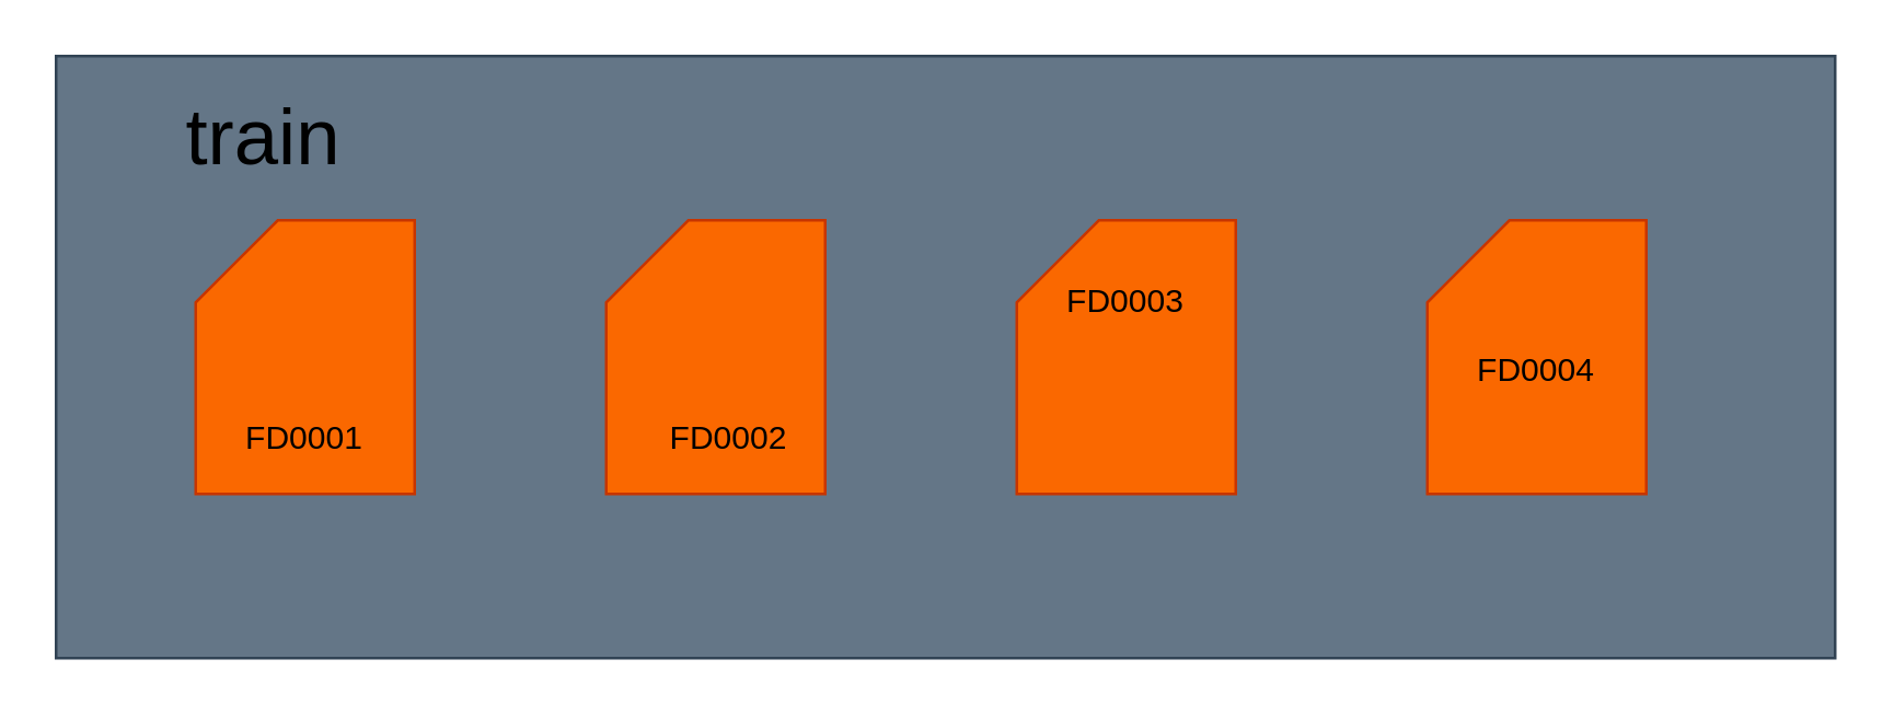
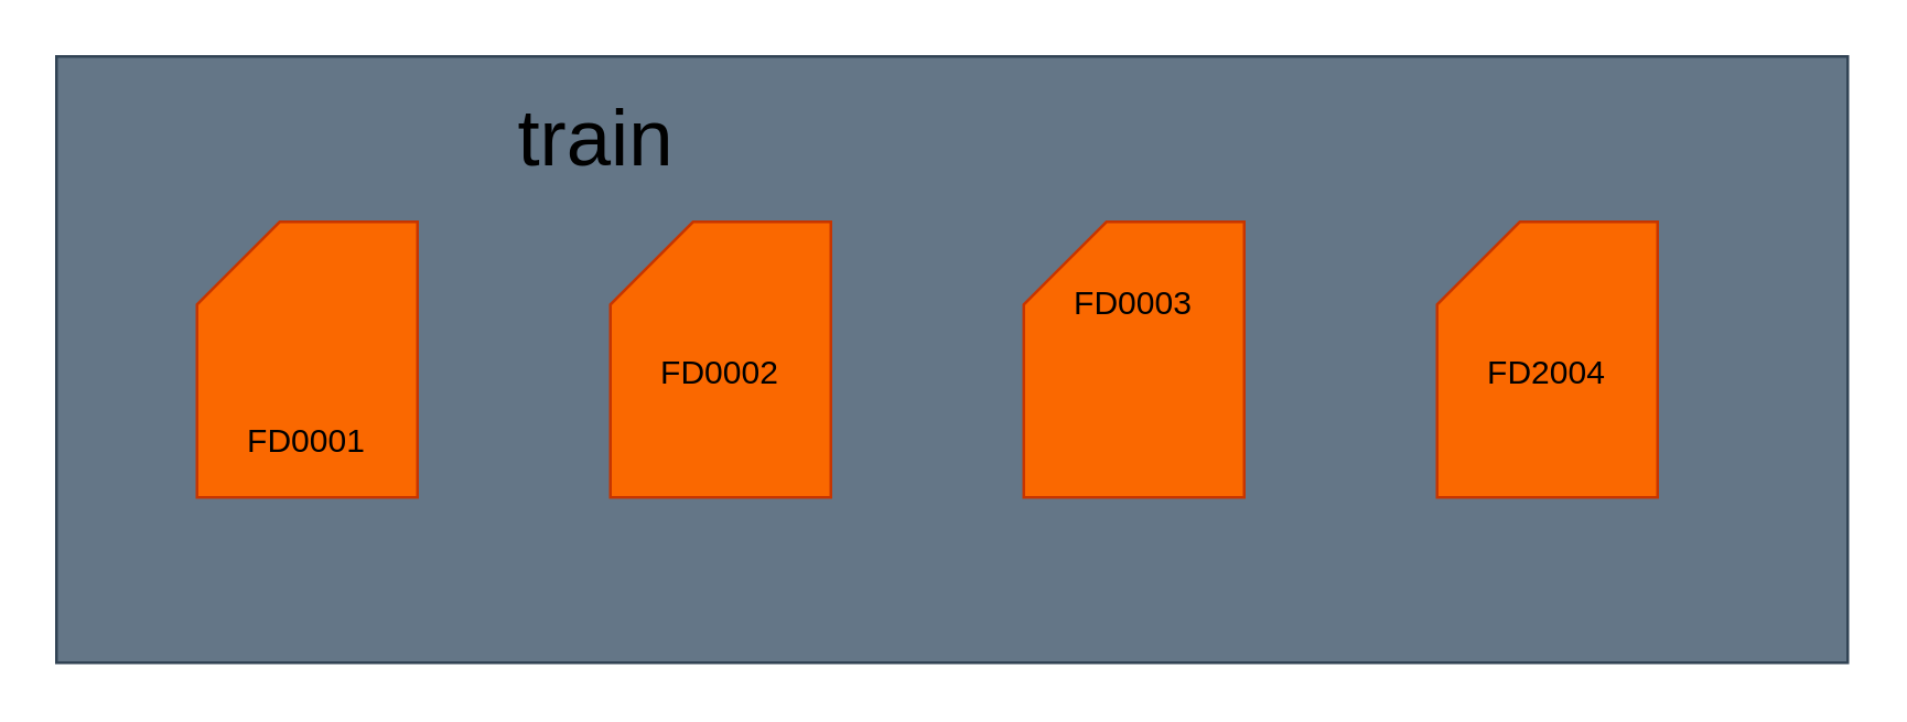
  <mxCell id="0" />
  <mxCell id="1" parent="0" />
  <mxCell id="2" value="" style="rounded=0;whiteSpace=wrap;html=1;fillStyle=auto;fillColor=#647687;fontColor=#ffffff;strokeColor=#314354;" vertex="1" parent="1"><mxGeometry x="20" y="20" width="650" height="220" as="geometry" /></mxCell>
  <mxCell id="3" value="" style="shape=card;whiteSpace=wrap;html=1;fillColor=#fa6800;strokeColor=#C73500;fontColor=#000000;" vertex="1" parent="1"><mxGeometry x="71" y="80" width="80" height="100" as="geometry" /></mxCell>
  <mxCell id="4" value="" style="shape=card;whiteSpace=wrap;html=1;fillColor=#fa6800;strokeColor=#C73500;fontColor=#000000;" vertex="1" parent="1"><mxGeometry x="221" y="80" width="80" height="100" as="geometry" /></mxCell>
  <mxCell id="5" value="" style="shape=card;whiteSpace=wrap;html=1;fillColor=#fa6800;strokeColor=#C73500;fontColor=#000000;" vertex="1" parent="1"><mxGeometry x="371" y="80" width="80" height="100" as="geometry" /></mxCell>
  <mxCell id="6" value="" style="shape=card;whiteSpace=wrap;html=1;fillColor=#fa6800;fontColor=#000000;strokeColor=#C73500;" vertex="1" parent="1"><mxGeometry x="521" y="80" width="80" height="100" as="geometry" /></mxCell>
- <mxCell id="7" value="&lt;div&gt;&lt;font style=&quot;font-size: 29px;&quot;&gt;train&lt;/font&gt;&lt;/div&gt;" style="text;html=1;strokeColor=none;fillColor=none;align=center;verticalAlign=middle;whiteSpace=wrap;rounded=0;" vertex="1" parent="1"><mxGeometry x="31" y="30" width="130" height="40" as="geometry" /></mxCell>
+ <mxCell id="7" value="&lt;div&gt;&lt;font style=&quot;font-size: 29px;&quot;&gt;train&lt;/font&gt;&lt;/div&gt;" style="text;html=1;strokeColor=none;fillColor=none;align=center;verticalAlign=middle;whiteSpace=wrap;rounded=0;" vertex="1" parent="1"><mxGeometry x="151" y="30" width="130" height="40" as="geometry" /></mxCell>
  <mxCell id="8" value="FD0001" style="text;html=1;strokeColor=none;fillColor=none;align=center;verticalAlign=middle;whiteSpace=wrap;rounded=0;" vertex="1" parent="1"><mxGeometry x="81" y="145" width="60" height="30" as="geometry" /></mxCell>
- <mxCell id="9" value="FD0002" style="text;html=1;strokeColor=none;fillColor=none;align=center;verticalAlign=middle;whiteSpace=wrap;rounded=0;" vertex="1" parent="1"><mxGeometry x="236" y="145" width="60" height="30" as="geometry" /></mxCell>
+ <mxCell id="9" value="FD0002" style="text;html=1;strokeColor=none;fillColor=none;align=center;verticalAlign=middle;whiteSpace=wrap;rounded=0;" vertex="1" parent="1"><mxGeometry x="231" y="120" width="60" height="30" as="geometry" /></mxCell>
  <mxCell id="10" value="FD0003" style="text;html=1;strokeColor=none;fillColor=none;align=center;verticalAlign=middle;whiteSpace=wrap;rounded=0;" vertex="1" parent="1"><mxGeometry x="381" y="95" width="60" height="30" as="geometry" /></mxCell>
- <mxCell id="11" value="FD0004" style="text;html=1;strokeColor=none;fillColor=none;align=center;verticalAlign=middle;whiteSpace=wrap;rounded=0;" vertex="1" parent="1"><mxGeometry x="531" y="120" width="60" height="30" as="geometry" /></mxCell>
+ <mxCell id="11" value="FD2004" style="text;html=1;strokeColor=none;fillColor=none;align=center;verticalAlign=middle;whiteSpace=wrap;rounded=0;" vertex="1" parent="1"><mxGeometry x="531" y="120" width="60" height="30" as="geometry" /></mxCell>
